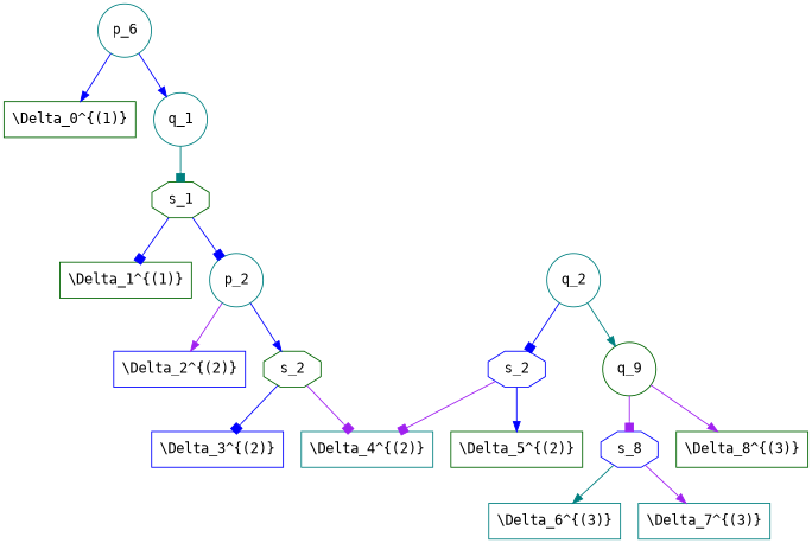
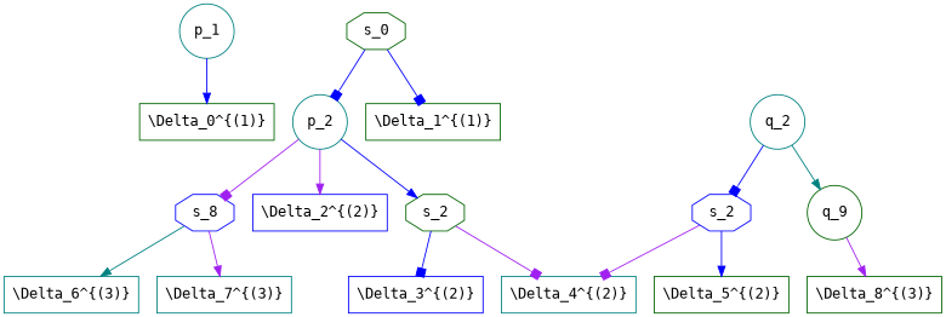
  digraph {
    fontname="DejaVu Sans Mono"
    node [color=teal fontname="DejaVu Sans Mono" shape=box]
    edge [arrowhead=normal color=blue fontname="DejaVu Sans Mono"]
-   n1 [label=p_6 shape=circle]
+   n1 [label=p_1 shape=circle]
    n2 [color=darkgreen label="\\Delta_0^{(1)}"]
-   n3 [label=q_1 shape=circle]
-   n4 [color=darkgreen label=s_1 shape=octagon]
+   n4 [color=darkgreen label=s_0 shape=octagon]
    n5 [label=q_2 shape=circle]
    n6 [color=blue label=s_2 shape=octagon]
    n7 [color=darkgreen label=q_9 shape=circle]
    n8 [color=darkgreen label="\\Delta_1^{(1)}"]
    n9 [label=p_2 shape=circle]
    n10 [color=blue label="\\Delta_2^{(2)}"]
    n11 [color=darkgreen label=s_2 shape=octagon]
    n12 [color=blue label="\\Delta_3^{(2)}"]
    n13 [label="\\Delta_4^{(2)}"]
    n14 [color=darkgreen label="\\Delta_5^{(2)}"]
    n15 [color=blue label=s_8 shape=octagon]
    n16 [color=darkgreen label="\\Delta_8^{(3)}"]
    n17 [label="\\Delta_6^{(3)}"]
    n18 [label="\\Delta_7^{(3)}"]
    n1 -> n2
-   n1 -> n3
-   n3 -> n4 [arrowhead=box color=teal]
    n4 -> n8 [arrowhead=box]
    n4 -> n9 [arrowhead=box]
    n5 -> n6 [arrowhead=box]
    n5 -> n7 [color=teal]
    n6 -> n13 [arrowhead=box color=purple]
    n6 -> n14
-   n7 -> n15 [arrowhead=box color=purple]
+   n9 -> n15 [arrowhead=box color=purple]
    n7 -> n16 [color=purple]
    n9 -> n10 [color=purple]
    n9 -> n11
    n11 -> n12 [arrowhead=box]
    n11 -> n13 [arrowhead=box color=purple]
    n15 -> n17 [color=teal]
    n15 -> n18 [color=purple]
  }
